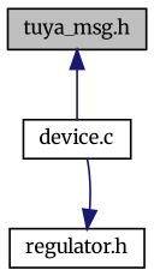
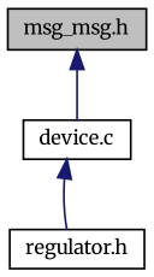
  digraph {
    fontname=Merriweather
    node [color=black fillcolor=white fontname=Merriweather fontsize=10 shape=record style=filled]
    edge [color=midnightblue dir=back fontname=Merriweather fontsize=10 labelfontname=Helvetica labelfontsize=10 style=solid]
-   n1 [fillcolor=grey75 fontcolor=black height=0.2 label="tuya_msg.h" width=0.4]
+   n1 [fillcolor=grey75 fontcolor=black height=0.2 label="msg_msg.h" width=0.4]
    n2 [height=0.2 label="device.c" width=0.4]
    n3 [height=0.2 label="regulator.h" width=0.4]
    n1 -> n2
-   n3 -> n2
+   n2 -> n3
  }
